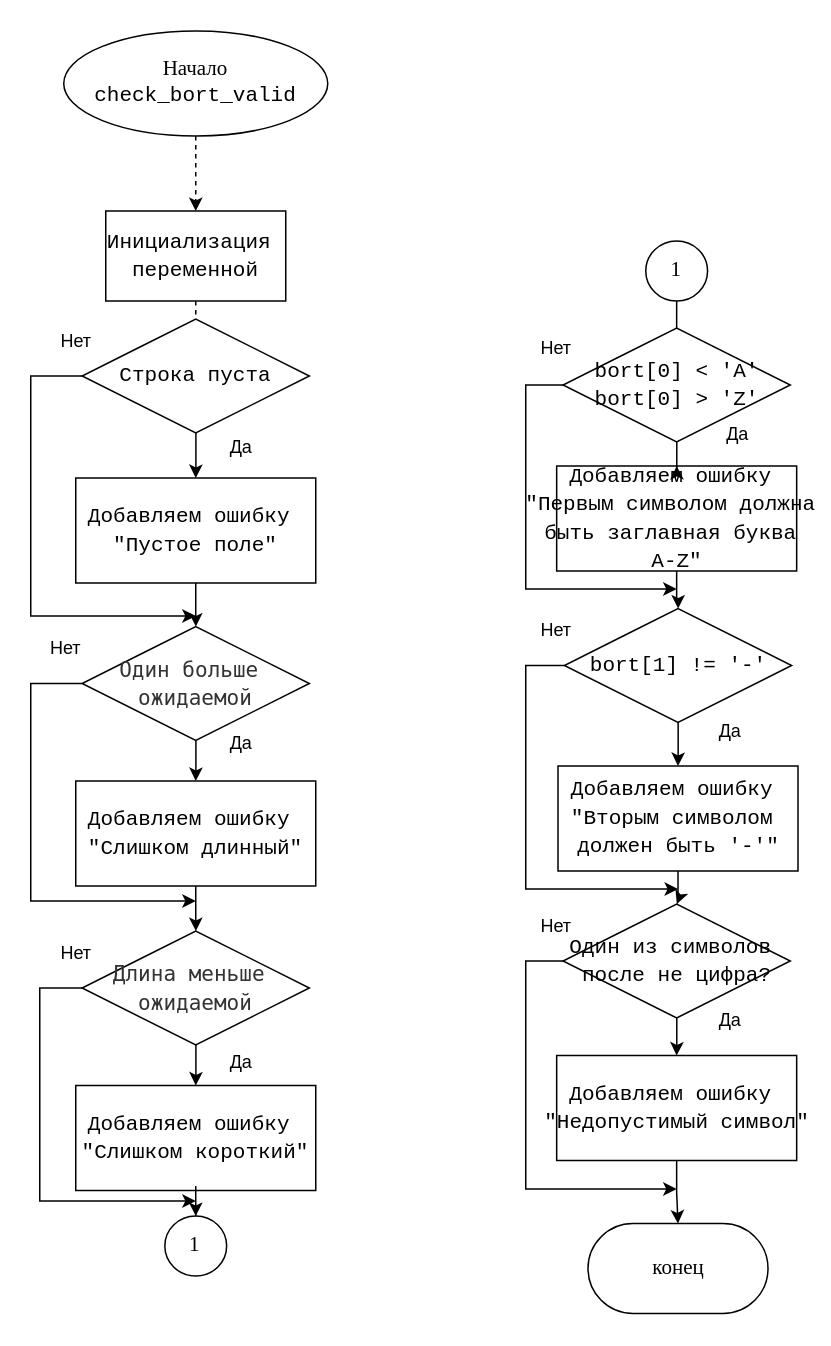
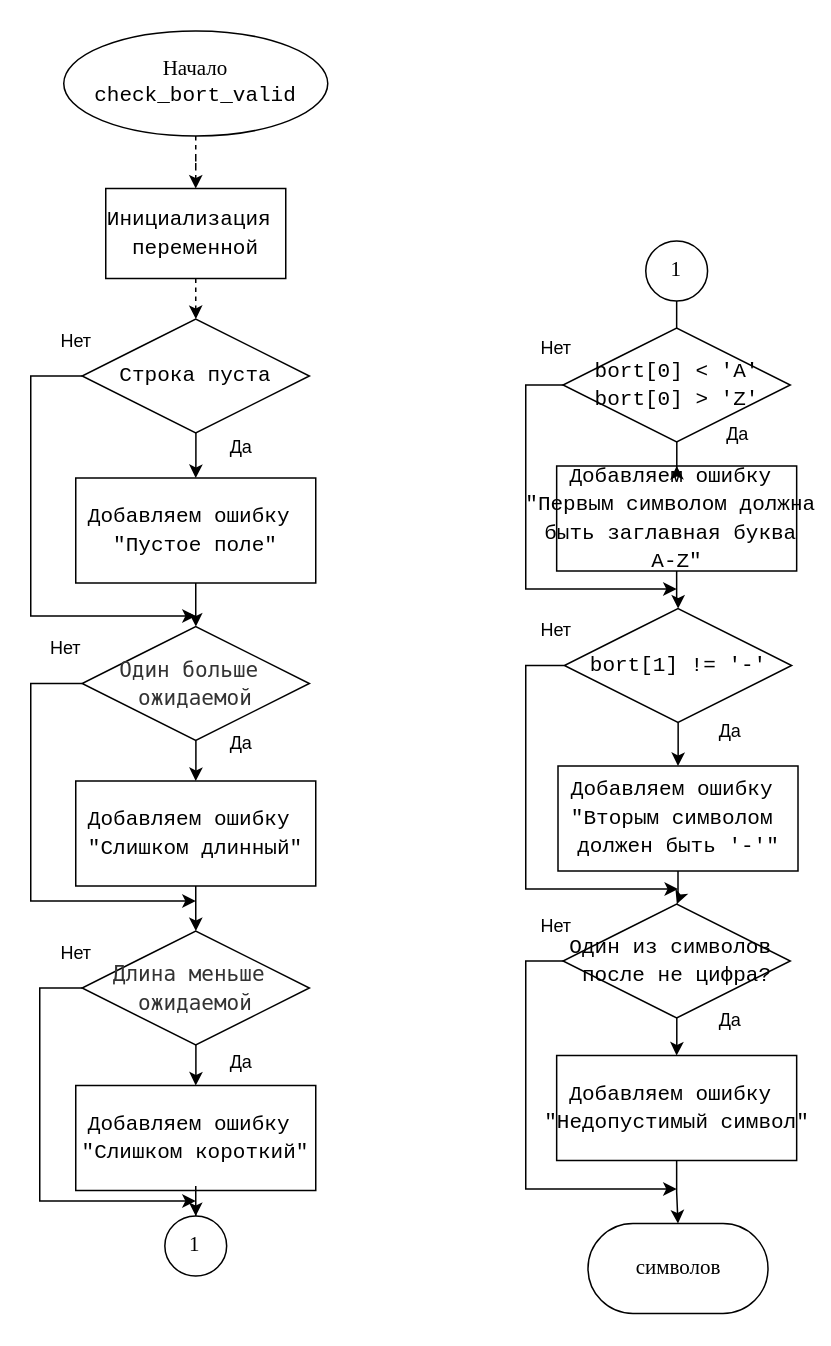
  <mxCell id="0" />
  <mxCell id="1" parent="0" />
  <mxCell id="2" style="edgeStyle=orthogonalEdgeStyle;rounded=0;orthogonalLoop=1;jettySize=auto;html=1;dashed=1;" parent="1" source="3" target="5" edge="1"><mxGeometry relative="1" as="geometry" /></mxCell>
  <mxCell id="3" value="&lt;font style=&quot;background-color: light-dark(#ffffff, var(--ge-dark-color, #121212));&quot;&gt;Начало&lt;/font&gt;&lt;div&gt;&lt;div style=&quot;font-family: Consolas, &amp;quot;Courier New&amp;quot;, monospace; line-height: 19px; white-space: pre;&quot;&gt;&lt;span&gt;&lt;font style=&quot;color: rgb(0, 0, 0);&quot;&gt;check_bort_valid&lt;/font&gt;&lt;/span&gt;&lt;/div&gt;&lt;/div&gt;" style="ellipse;whiteSpace=wrap;html=1;arcSize=50;fontFamily=Consolas;fontSize=14;" parent="1" vertex="1"><mxGeometry x="42" y="20" width="176" height="70" as="geometry" /></mxCell>
  <mxCell id="4" style="edgeStyle=orthogonalEdgeStyle;rounded=0;orthogonalLoop=1;jettySize=auto;html=1;dashed=1;" parent="1" source="5" target="8" edge="1"><mxGeometry relative="1" as="geometry" /></mxCell>
- <mxCell id="5" value="&lt;div style=&quot;font-family: Consolas, &amp;quot;Courier New&amp;quot;, monospace; line-height: 19px; white-space: pre;&quot;&gt;&lt;span&gt;&lt;font style=&quot;color: rgb(0, 0, 0);&quot;&gt;Инициализация &lt;/font&gt;&lt;/span&gt;&lt;/div&gt;&lt;div style=&quot;font-family: Consolas, &amp;quot;Courier New&amp;quot;, monospace; line-height: 19px; white-space: pre;&quot;&gt;&lt;span&gt;&lt;font style=&quot;color: rgb(0, 0, 0);&quot;&gt;переменной&lt;/font&gt;&lt;/span&gt;&lt;/div&gt;" style="whiteSpace=wrap;html=1;fontSize=14;fontFamily=Consolas;rounded=1;arcSize=0;" parent="1" vertex="1"><mxGeometry x="70" y="140" width="120" height="60" as="geometry" /></mxCell>
+ <mxCell id="5" value="&lt;div style=&quot;font-family: Consolas, &amp;quot;Courier New&amp;quot;, monospace; line-height: 19px; white-space: pre;&quot;&gt;&lt;span&gt;&lt;font style=&quot;color: rgb(0, 0, 0);&quot;&gt;Инициализация &lt;/font&gt;&lt;/span&gt;&lt;/div&gt;&lt;div style=&quot;font-family: Consolas, &amp;quot;Courier New&amp;quot;, monospace; line-height: 19px; white-space: pre;&quot;&gt;&lt;span&gt;&lt;font style=&quot;color: rgb(0, 0, 0);&quot;&gt;переменной&lt;/font&gt;&lt;/span&gt;&lt;/div&gt;" style="whiteSpace=wrap;html=1;fontSize=14;fontFamily=Consolas;rounded=1;arcSize=0;" parent="1" vertex="1"><mxGeometry x="70" y="125" width="120" height="60" as="geometry" /></mxCell>
  <mxCell id="6" style="edgeStyle=orthogonalEdgeStyle;rounded=0;orthogonalLoop=1;jettySize=auto;html=1;" parent="1" source="8" target="10" edge="1"><mxGeometry relative="1" as="geometry" /></mxCell>
  <mxCell id="7" style="edgeStyle=orthogonalEdgeStyle;rounded=0;orthogonalLoop=1;jettySize=auto;html=1;" edge="1" parent="1" source="8"><mxGeometry relative="1" as="geometry"><mxPoint x="130" y="410" as="targetPoint" /><Array as="points"><mxPoint x="20" y="250" /><mxPoint x="20" y="410" /></Array></mxGeometry></mxCell>
  <mxCell id="8" value="&lt;div style=&quot;font-family: Consolas, &amp;quot;Courier New&amp;quot;, monospace; line-height: 19px; white-space: pre;&quot;&gt;&lt;div style=&quot;line-height: 19px;&quot;&gt;&lt;div style=&quot;line-height: 19px;&quot;&gt;Строка пуста&lt;/div&gt;&lt;/div&gt;&lt;/div&gt;" style="rhombus;whiteSpace=wrap;html=1;rounded=1;strokeColor=default;align=center;verticalAlign=middle;arcSize=0;fontFamily=Consolas;fontSize=14;fontColor=default;fillColor=default;" parent="1" vertex="1"><mxGeometry x="54.25" y="212" width="151.5" height="76" as="geometry" /></mxCell>
  <mxCell id="9" style="edgeStyle=orthogonalEdgeStyle;rounded=0;orthogonalLoop=1;jettySize=auto;html=1;" edge="1" parent="1" source="10" target="13"><mxGeometry relative="1" as="geometry" /></mxCell>
  <mxCell id="10" value="&lt;div style=&quot;font-family: Consolas, &amp;quot;Courier New&amp;quot;, monospace; line-height: 19px; white-space: pre;&quot;&gt;&lt;div style=&quot;&quot;&gt;Добавляем ошибку &lt;/div&gt;&lt;div style=&quot;&quot;&gt;&quot;&lt;span&gt;&lt;font style=&quot;color: rgb(0, 0, 0);&quot;&gt;Пустое поле&lt;/font&gt;&lt;/span&gt;&lt;span style=&quot;background-color: transparent; color: light-dark(rgb(0, 0, 0), rgb(255, 255, 255));&quot;&gt;&quot;&lt;/span&gt;&lt;br&gt;&lt;/div&gt;&lt;/div&gt;" style="whiteSpace=wrap;html=1;fontSize=14;fontFamily=Consolas;rounded=1;arcSize=0;" parent="1" vertex="1"><mxGeometry x="50" y="318" width="160" height="70" as="geometry" /></mxCell>
  <mxCell id="11" style="edgeStyle=orthogonalEdgeStyle;rounded=0;orthogonalLoop=1;jettySize=auto;html=1;" parent="1" source="13" target="24" edge="1"><mxGeometry relative="1" as="geometry" /></mxCell>
  <mxCell id="12" style="edgeStyle=orthogonalEdgeStyle;rounded=0;orthogonalLoop=1;jettySize=auto;html=1;" edge="1" parent="1" source="13"><mxGeometry relative="1" as="geometry"><mxPoint x="130" y="600" as="targetPoint" /><Array as="points"><mxPoint x="20" y="455" /><mxPoint x="20" y="600" /></Array></mxGeometry></mxCell>
  <mxCell id="13" value="&lt;div style=&quot;line-height: 19px; text-wrap-mode: nowrap;&quot;&gt;&lt;div style=&quot;line-height: 19px;&quot;&gt;&lt;div style=&quot;line-height: 19px;&quot;&gt;&lt;div style=&quot;line-height: 19px;&quot;&gt;&lt;font face=&quot;Consolas, Monaco, Andale Mono, Ubuntu Mono, monospace&quot; color=&quot;#333333&quot;&gt;Один больше&amp;nbsp;&lt;/font&gt;&lt;/div&gt;&lt;div style=&quot;line-height: 19px;&quot;&gt;&lt;font face=&quot;Consolas, Monaco, Andale Mono, Ubuntu Mono, monospace&quot; color=&quot;#333333&quot;&gt;ожидаемой&lt;/font&gt;&lt;/div&gt;&lt;/div&gt;&lt;/div&gt;&lt;/div&gt;" style="rhombus;whiteSpace=wrap;html=1;rounded=1;strokeColor=default;align=center;verticalAlign=middle;arcSize=0;fontFamily=Consolas;fontSize=14;fontColor=default;fillColor=default;" parent="1" vertex="1"><mxGeometry x="54.25" y="417" width="151.5" height="76" as="geometry" /></mxCell>
  <mxCell id="14" value="Нет" style="text;html=1;align=center;verticalAlign=middle;resizable=0;points=[];autosize=1;strokeColor=none;fillColor=none;" parent="1" vertex="1"><mxGeometry x="30" y="212" width="40" height="30" as="geometry" /></mxCell>
  <mxCell id="15" value="Да" style="text;html=1;align=center;verticalAlign=middle;resizable=0;points=[];autosize=1;strokeColor=none;fillColor=none;" parent="1" vertex="1"><mxGeometry x="140" y="283" width="40" height="30" as="geometry" /></mxCell>
  <mxCell id="16" style="edgeStyle=orthogonalEdgeStyle;rounded=0;orthogonalLoop=1;jettySize=auto;html=1;" parent="1" source="18" target="25" edge="1"><mxGeometry relative="1" as="geometry" /></mxCell>
  <mxCell id="17" style="edgeStyle=orthogonalEdgeStyle;rounded=0;orthogonalLoop=1;jettySize=auto;html=1;" edge="1" parent="1" source="18"><mxGeometry relative="1" as="geometry"><mxPoint x="130" y="800" as="targetPoint" /><Array as="points"><mxPoint x="26" y="658" /><mxPoint x="26" y="800" /></Array></mxGeometry></mxCell>
  <mxCell id="18" value="&lt;div style=&quot;line-height: 19px; text-wrap-mode: nowrap;&quot;&gt;&lt;div style=&quot;line-height: 19px;&quot;&gt;&lt;div style=&quot;line-height: 19px;&quot;&gt;&lt;font face=&quot;Consolas, Monaco, Andale Mono, Ubuntu Mono, monospace&quot; color=&quot;#333333&quot;&gt;Длина меньше&amp;nbsp;&lt;/font&gt;&lt;/div&gt;&lt;div style=&quot;line-height: 19px;&quot;&gt;&lt;font face=&quot;Consolas, Monaco, Andale Mono, Ubuntu Mono, monospace&quot; color=&quot;#333333&quot;&gt;ожидаемой&lt;/font&gt;&lt;/div&gt;&lt;/div&gt;&lt;/div&gt;" style="rhombus;whiteSpace=wrap;html=1;rounded=1;strokeColor=default;align=center;verticalAlign=middle;arcSize=0;fontFamily=Consolas;fontSize=14;fontColor=default;fillColor=default;" parent="1" vertex="1"><mxGeometry x="54.25" y="620" width="151.5" height="76" as="geometry" /></mxCell>
  <mxCell id="19" value="Да" style="text;html=1;align=center;verticalAlign=middle;resizable=0;points=[];autosize=1;strokeColor=none;fillColor=none;" parent="1" vertex="1"><mxGeometry x="140" y="480" width="40" height="30" as="geometry" /></mxCell>
  <mxCell id="20" value="Нет" style="text;html=1;align=center;verticalAlign=middle;resizable=0;points=[];autosize=1;strokeColor=none;fillColor=none;" parent="1" vertex="1"><mxGeometry x="22.71" y="417" width="40" height="30" as="geometry" /></mxCell>
  <mxCell id="21" value="Да" style="text;html=1;align=center;verticalAlign=middle;resizable=0;points=[];autosize=1;strokeColor=none;fillColor=none;" parent="1" vertex="1"><mxGeometry x="140" y="693" width="40" height="30" as="geometry" /></mxCell>
  <mxCell id="22" value="Нет" style="text;html=1;align=center;verticalAlign=middle;resizable=0;points=[];autosize=1;strokeColor=none;fillColor=none;" parent="1" vertex="1"><mxGeometry x="30" y="620" width="40" height="30" as="geometry" /></mxCell>
  <mxCell id="23" style="edgeStyle=orthogonalEdgeStyle;rounded=0;orthogonalLoop=1;jettySize=auto;html=1;" edge="1" parent="1" source="24" target="18"><mxGeometry relative="1" as="geometry" /></mxCell>
  <mxCell id="24" value="&lt;div style=&quot;font-family: Consolas, &amp;quot;Courier New&amp;quot;, monospace; line-height: 19px; white-space: pre;&quot;&gt;&lt;div style=&quot;&quot;&gt;Добавляем ошибку &lt;/div&gt;&lt;div style=&quot;&quot;&gt;&quot;Слишком длинный&lt;span style=&quot;background-color: transparent; color: light-dark(rgb(0, 0, 0), rgb(255, 255, 255));&quot;&gt;&quot;&lt;/span&gt;&lt;br&gt;&lt;/div&gt;&lt;/div&gt;" style="whiteSpace=wrap;html=1;fontSize=14;fontFamily=Consolas;rounded=1;arcSize=0;" parent="1" vertex="1"><mxGeometry x="50" y="520" width="160" height="70" as="geometry" /></mxCell>
  <mxCell id="25" value="&lt;div style=&quot;font-family: Consolas, &amp;quot;Courier New&amp;quot;, monospace; line-height: 19px; white-space: pre;&quot;&gt;&lt;div style=&quot;&quot;&gt;Добавляем ошибку &lt;/div&gt;&lt;div style=&quot;&quot;&gt;&quot;Слишком короткий&lt;span style=&quot;background-color: transparent; color: light-dark(rgb(0, 0, 0), rgb(255, 255, 255));&quot;&gt;&quot;&lt;/span&gt;&lt;br&gt;&lt;/div&gt;&lt;/div&gt;" style="whiteSpace=wrap;html=1;fontSize=14;fontFamily=Consolas;rounded=1;arcSize=0;" parent="1" vertex="1"><mxGeometry x="50" y="723" width="160" height="70" as="geometry" /></mxCell>
  <mxCell id="26" style="edgeStyle=orthogonalEdgeStyle;rounded=0;orthogonalLoop=1;jettySize=auto;html=1;" edge="1" parent="1" source="28" target="35"><mxGeometry relative="1" as="geometry" /></mxCell>
  <mxCell id="27" style="edgeStyle=orthogonalEdgeStyle;rounded=0;orthogonalLoop=1;jettySize=auto;html=1;" edge="1" parent="1" source="28"><mxGeometry relative="1" as="geometry"><mxPoint x="451.5" y="592" as="targetPoint" /><Array as="points"><mxPoint x="350" y="443" /><mxPoint x="350" y="592" /></Array></mxGeometry></mxCell>
  <mxCell id="28" value="&lt;div style=&quot;line-height: 19px; white-space: pre;&quot;&gt;&lt;div style=&quot;line-height: 19px;&quot;&gt;&lt;div style=&quot;line-height: 19px;&quot;&gt;&lt;div style=&quot;font-family: Consolas, &amp;quot;Courier New&amp;quot;, monospace; line-height: 19px;&quot;&gt;&lt;span&gt;&lt;font style=&quot;color: rgb(0, 0, 0);&quot;&gt;bort[1] != '-'&lt;/font&gt;&lt;/span&gt;&lt;/div&gt;&lt;/div&gt;&lt;/div&gt;&lt;/div&gt;" style="rhombus;whiteSpace=wrap;html=1;rounded=1;strokeColor=default;align=center;verticalAlign=middle;arcSize=0;fontFamily=Consolas;fontSize=14;fontColor=default;fillColor=default;" parent="1" vertex="1"><mxGeometry x="375.75" y="405" width="151.5" height="76" as="geometry" /></mxCell>
  <mxCell id="29" style="edgeStyle=orthogonalEdgeStyle;rounded=0;orthogonalLoop=1;jettySize=auto;html=1;" edge="1" parent="1" source="31" target="37"><mxGeometry relative="1" as="geometry" /></mxCell>
  <mxCell id="30" style="edgeStyle=orthogonalEdgeStyle;rounded=0;orthogonalLoop=1;jettySize=auto;html=1;" edge="1" parent="1" source="31"><mxGeometry relative="1" as="geometry"><mxPoint x="450.61" y="792" as="targetPoint" /><Array as="points"><mxPoint x="350" y="640" /><mxPoint x="350" y="792" /></Array></mxGeometry></mxCell>
  <mxCell id="31" value="&lt;div style=&quot;line-height: 19px; white-space: pre;&quot;&gt;&lt;div style=&quot;line-height: 19px;&quot;&gt;&lt;div style=&quot;line-height: 19px;&quot;&gt;&lt;div style=&quot;font-family: Consolas, &amp;quot;Courier New&amp;quot;, monospace; line-height: 19px;&quot;&gt;Один из символов &lt;/div&gt;&lt;div style=&quot;font-family: Consolas, &amp;quot;Courier New&amp;quot;, monospace; line-height: 19px;&quot;&gt;после не цифра?&lt;/div&gt;&lt;/div&gt;&lt;/div&gt;&lt;/div&gt;" style="rhombus;whiteSpace=wrap;html=1;rounded=1;strokeColor=default;align=center;verticalAlign=middle;arcSize=0;fontFamily=Consolas;fontSize=14;fontColor=default;fillColor=default;" parent="1" vertex="1"><mxGeometry x="374.86" y="602" width="151.5" height="76" as="geometry" /></mxCell>
  <mxCell id="32" style="edgeStyle=orthogonalEdgeStyle;rounded=0;orthogonalLoop=1;jettySize=auto;html=1;" edge="1" parent="1" source="33" target="48"><mxGeometry relative="1" as="geometry" /></mxCell>
  <mxCell id="33" value="1" style="ellipse;whiteSpace=wrap;html=1;fontSize=14;fontFamily=Consolas;rounded=1;arcSize=0;" parent="1" vertex="1"><mxGeometry x="430" y="160" width="41.21" height="40" as="geometry" /></mxCell>
  <mxCell id="34" style="edgeStyle=orthogonalEdgeStyle;rounded=0;orthogonalLoop=1;jettySize=auto;html=1;" edge="1" parent="1" source="35" target="31"><mxGeometry relative="1" as="geometry" /></mxCell>
  <mxCell id="35" value="&lt;div style=&quot;font-family: Consolas, &amp;quot;Courier New&amp;quot;, monospace; line-height: 19px; white-space: pre;&quot;&gt;&lt;div style=&quot;&quot;&gt;Добавляем ошибку &lt;/div&gt;&lt;div style=&quot;&quot;&gt;&quot;&lt;font style=&quot;color: rgb(0, 0, 0);&quot;&gt;Вторым символом &lt;/font&gt;&lt;/div&gt;&lt;div style=&quot;&quot;&gt;&lt;span style=&quot;background-color: transparent; color: light-dark(rgb(0, 0, 0), rgb(255, 255, 255));&quot;&gt;должен быть '-'&quot;&lt;/span&gt;&lt;br&gt;&lt;/div&gt;&lt;/div&gt;" style="whiteSpace=wrap;html=1;fontSize=14;fontFamily=Consolas;rounded=1;arcSize=0;" parent="1" vertex="1"><mxGeometry x="371.5" y="510" width="160" height="70" as="geometry" /></mxCell>
  <mxCell id="36" style="edgeStyle=orthogonalEdgeStyle;rounded=0;orthogonalLoop=1;jettySize=auto;html=1;" edge="1" parent="1" source="37" target="51"><mxGeometry relative="1" as="geometry" /></mxCell>
  <mxCell id="37" value="&lt;div style=&quot;font-family: Consolas, &amp;quot;Courier New&amp;quot;, monospace; line-height: 19px; white-space: pre;&quot;&gt;&lt;div style=&quot;&quot;&gt;Добавляем ошибку &lt;/div&gt;&lt;div style=&quot;&quot;&gt;&quot;&lt;span&gt;&lt;font style=&quot;color: rgb(0, 0, 0);&quot;&gt;Недопустимый символ&quot;&lt;/font&gt;&lt;/span&gt;&lt;/div&gt;&lt;/div&gt;" style="whiteSpace=wrap;html=1;fontSize=14;fontFamily=Consolas;rounded=1;arcSize=0;" parent="1" vertex="1"><mxGeometry x="370.61" y="703" width="160" height="70" as="geometry" /></mxCell>
  <mxCell id="38" value="Нет" style="text;html=1;align=center;verticalAlign=middle;resizable=0;points=[];autosize=1;strokeColor=none;fillColor=none;" parent="1" vertex="1"><mxGeometry x="350" y="405" width="40" height="30" as="geometry" /></mxCell>
  <mxCell id="39" value="Да" style="text;html=1;align=center;verticalAlign=middle;resizable=0;points=[];autosize=1;strokeColor=none;fillColor=none;" parent="1" vertex="1"><mxGeometry x="465.61" y="665" width="40" height="30" as="geometry" /></mxCell>
  <mxCell id="40" value="Нет" style="text;html=1;align=center;verticalAlign=middle;resizable=0;points=[];autosize=1;strokeColor=none;fillColor=none;" parent="1" vertex="1"><mxGeometry x="350" y="602" width="40" height="30" as="geometry" /></mxCell>
  <mxCell id="41" value="Да" style="text;html=1;align=center;verticalAlign=middle;resizable=0;points=[];autosize=1;strokeColor=none;fillColor=none;" parent="1" vertex="1"><mxGeometry x="465.61" y="472" width="40" height="30" as="geometry" /></mxCell>
  <mxCell id="42" value="" style="edgeStyle=orthogonalEdgeStyle;rounded=0;orthogonalLoop=1;jettySize=auto;html=1;" edge="1" parent="1" source="25" target="43"><mxGeometry relative="1" as="geometry"><mxPoint x="130" y="848" as="targetPoint" /><mxPoint x="130" y="793" as="sourcePoint" /></mxGeometry></mxCell>
  <mxCell id="43" value="1" style="ellipse;whiteSpace=wrap;html=1;fontSize=14;fontFamily=Consolas;rounded=1;arcSize=0;" parent="1" vertex="1"><mxGeometry x="109.4" y="810" width="41.21" height="40" as="geometry" /></mxCell>
  <mxCell id="44" style="edgeStyle=orthogonalEdgeStyle;rounded=0;orthogonalLoop=1;jettySize=auto;html=1;" edge="1" parent="1" source="45" target="28"><mxGeometry relative="1" as="geometry" /></mxCell>
  <mxCell id="45" value="&lt;div style=&quot;font-family: Consolas, &amp;quot;Courier New&amp;quot;, monospace; line-height: 19px; white-space: pre;&quot;&gt;&lt;div style=&quot;&quot;&gt;Добавляем ошибку &lt;/div&gt;&lt;div style=&quot;&quot;&gt;&quot;&lt;font style=&quot;color: rgb(0, 0, 0);&quot;&gt;Первым символом должна &lt;/font&gt;&lt;/div&gt;&lt;div style=&quot;&quot;&gt;&lt;font style=&quot;color: rgb(0, 0, 0);&quot;&gt;быть заглавная буква &lt;/font&gt;&lt;/div&gt;&lt;div style=&quot;&quot;&gt;&lt;font style=&quot;color: rgb(0, 0, 0);&quot;&gt;A-Z&lt;/font&gt;&lt;span style=&quot;background-color: transparent; color: light-dark(rgb(0, 0, 0), rgb(255, 255, 255));&quot;&gt;&quot;&lt;/span&gt;&lt;br&gt;&lt;/div&gt;&lt;/div&gt;" style="whiteSpace=wrap;html=1;fontSize=14;fontFamily=Consolas;rounded=1;arcSize=0;" vertex="1" parent="1"><mxGeometry x="370.61" y="310" width="160" height="70" as="geometry" /></mxCell>
  <mxCell id="46" style="edgeStyle=orthogonalEdgeStyle;rounded=0;orthogonalLoop=1;jettySize=auto;html=1;" edge="1" parent="1" source="48" target="45"><mxGeometry relative="1" as="geometry" /></mxCell>
  <mxCell id="47" style="edgeStyle=orthogonalEdgeStyle;rounded=0;orthogonalLoop=1;jettySize=auto;html=1;" edge="1" parent="1" source="48"><mxGeometry relative="1" as="geometry"><mxPoint x="450.61" y="392" as="targetPoint" /><Array as="points"><mxPoint x="350" y="256" /><mxPoint x="350" y="392" /></Array></mxGeometry></mxCell>
  <mxCell id="48" value="&lt;div style=&quot;line-height: 19px; white-space: pre;&quot;&gt;&lt;div style=&quot;line-height: 19px;&quot;&gt;&lt;div style=&quot;line-height: 19px;&quot;&gt;&lt;div style=&quot;font-family: Consolas, &amp;quot;Courier New&amp;quot;, monospace; line-height: 19px;&quot;&gt;&lt;span&gt;&lt;font style=&quot;color: rgb(0, 0, 0);&quot;&gt;bort[0] &amp;lt; 'A'&lt;/font&gt;&lt;/span&gt;&lt;/div&gt;&lt;div style=&quot;font-family: Consolas, &amp;quot;Courier New&amp;quot;, monospace; line-height: 19px;&quot;&gt;&lt;span&gt;&lt;font style=&quot;color: rgb(0, 0, 0);&quot;&gt;bort[0] &amp;gt; 'Z'&lt;/font&gt;&lt;/span&gt;&lt;/div&gt;&lt;/div&gt;&lt;/div&gt;&lt;/div&gt;" style="rhombus;whiteSpace=wrap;html=1;rounded=1;strokeColor=default;align=center;verticalAlign=middle;arcSize=0;fontFamily=Consolas;fontSize=14;fontColor=default;fillColor=default;" vertex="1" parent="1"><mxGeometry x="374.86" y="218" width="151.5" height="76" as="geometry" /></mxCell>
  <mxCell id="49" value="Нет" style="text;html=1;align=center;verticalAlign=middle;resizable=0;points=[];autosize=1;strokeColor=none;fillColor=none;" vertex="1" parent="1"><mxGeometry x="350" y="217" width="40" height="30" as="geometry" /></mxCell>
  <mxCell id="50" value="Да" style="text;html=1;align=center;verticalAlign=middle;resizable=0;points=[];autosize=1;strokeColor=none;fillColor=none;" vertex="1" parent="1"><mxGeometry x="471.21" y="274" width="40" height="30" as="geometry" /></mxCell>
- <mxCell id="51" value="конец" style="whiteSpace=wrap;html=1;fontSize=14;fontFamily=Consolas;rounded=1;arcSize=50;" parent="1" vertex="1"><mxGeometry x="391.5" y="815" width="120" height="60" as="geometry" /></mxCell>
+ <mxCell id="51" value="символов" style="whiteSpace=wrap;html=1;fontSize=14;fontFamily=Consolas;rounded=1;arcSize=50;" parent="1" vertex="1"><mxGeometry x="391.5" y="815" width="120" height="60" as="geometry" /></mxCell>
